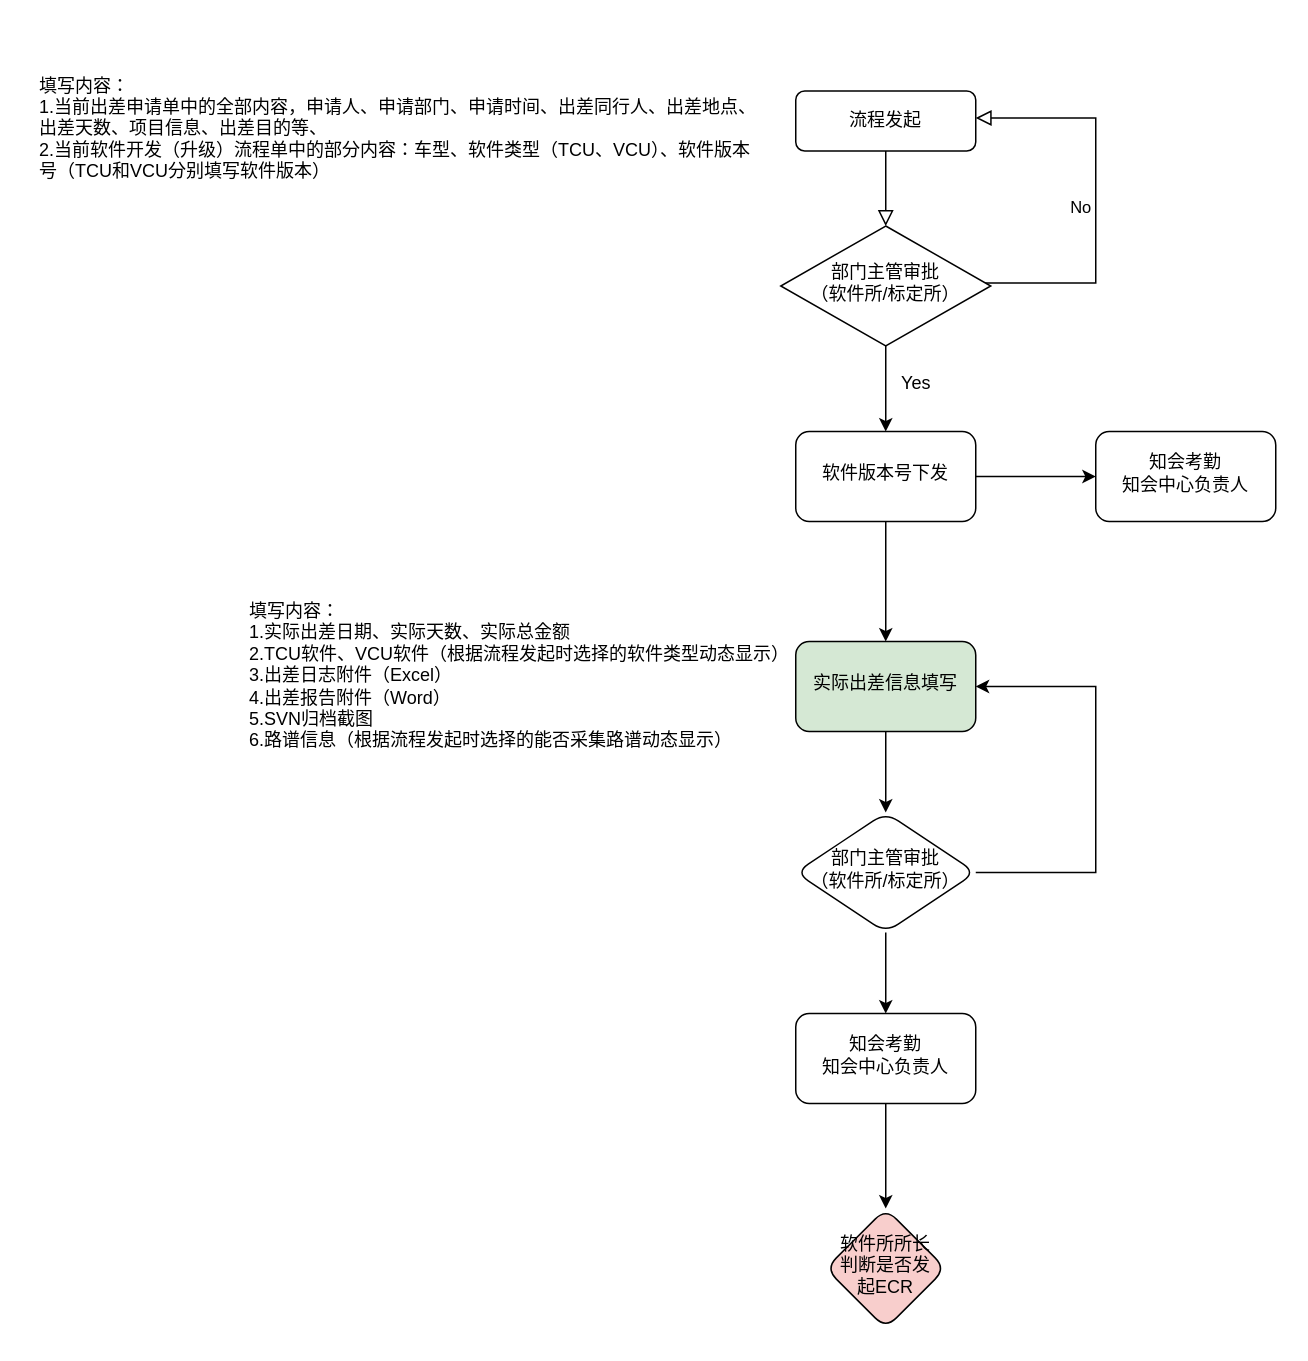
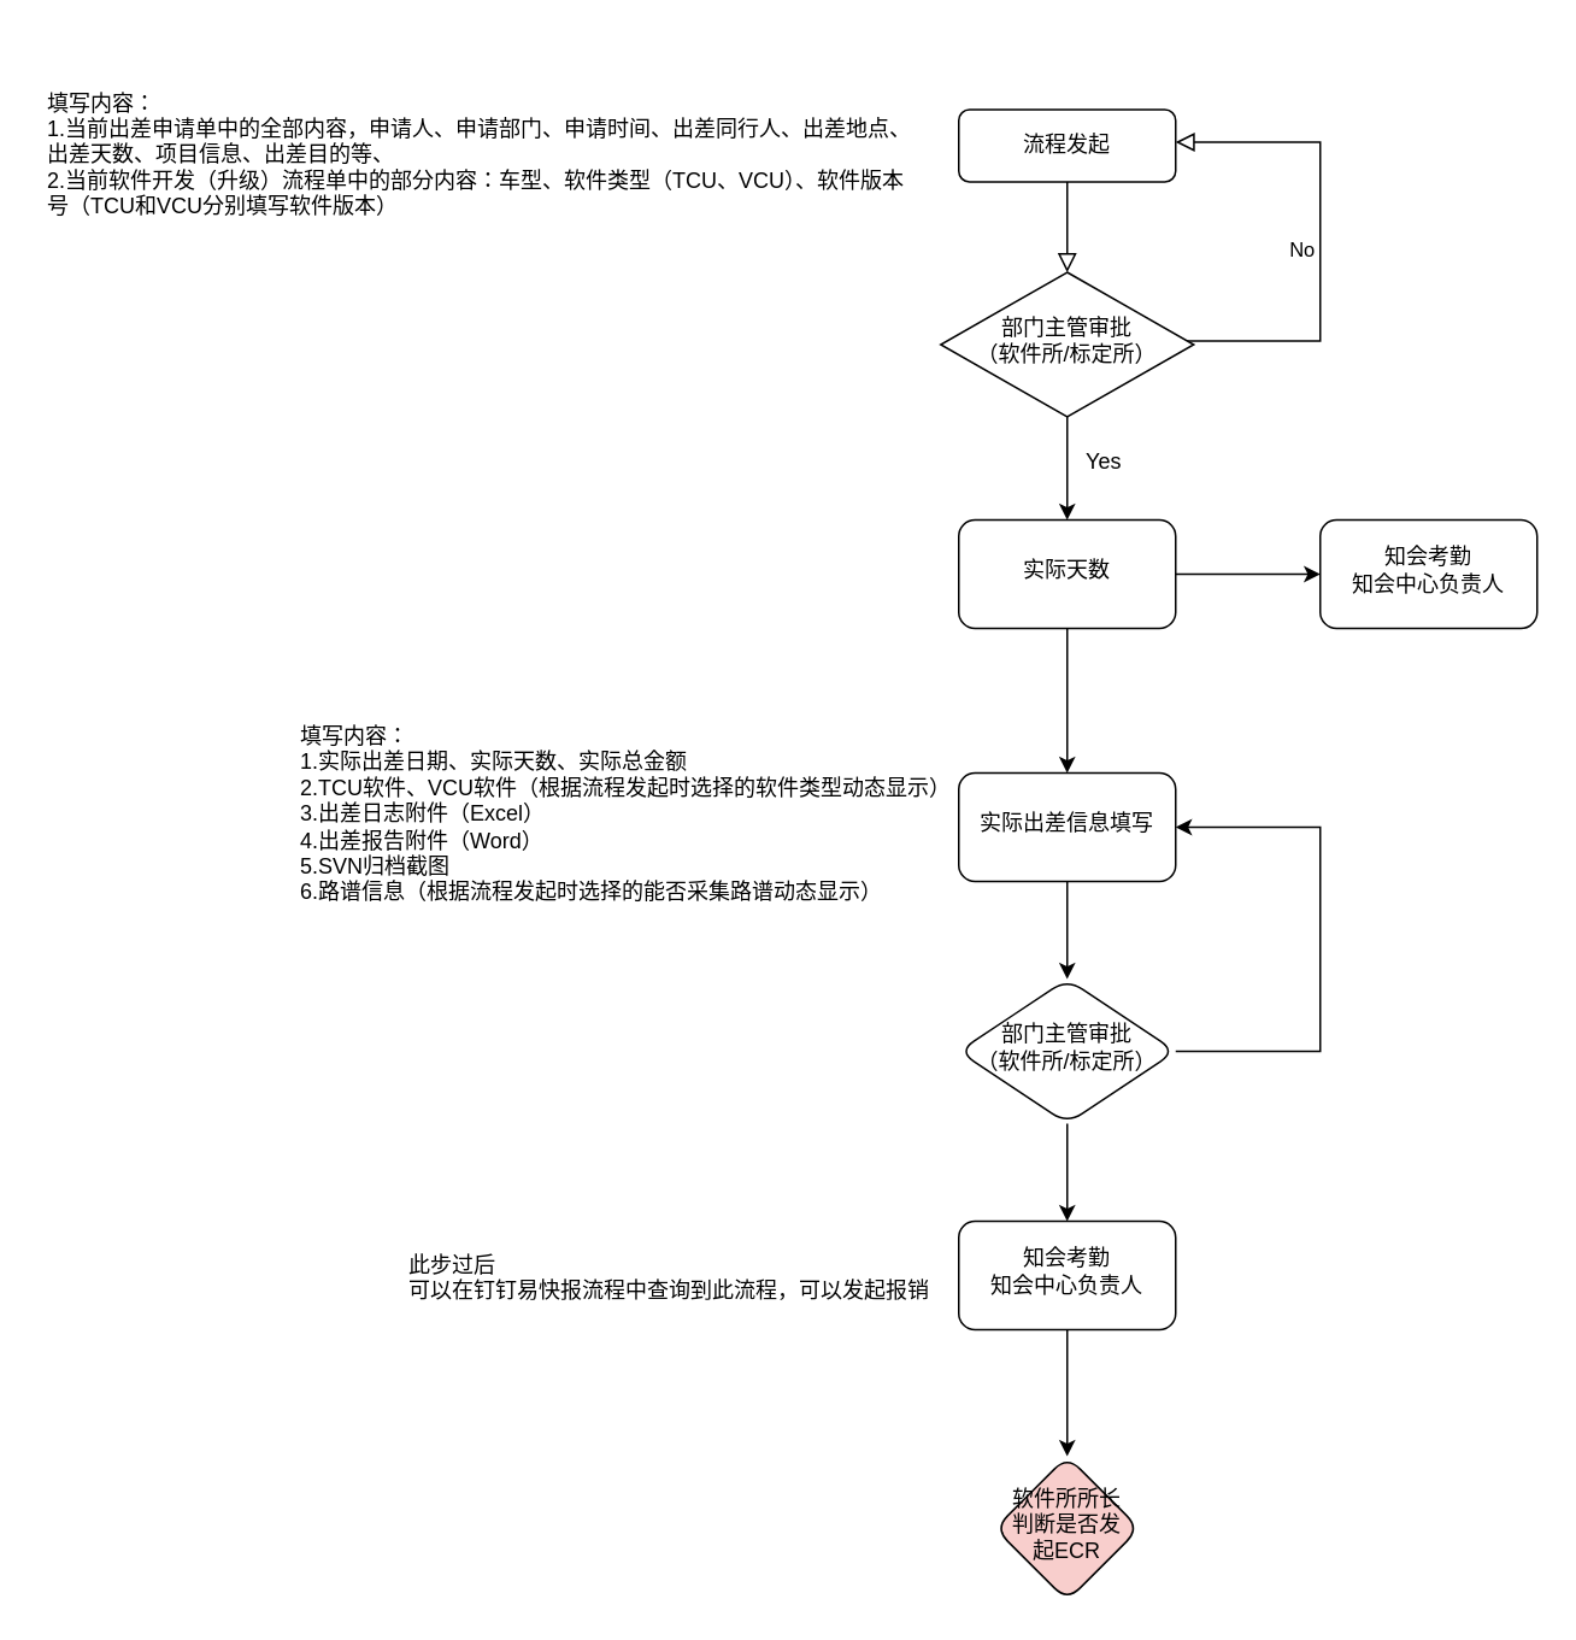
  <mxCell id="0" />
  <mxCell id="1" parent="0" />
  <mxCell id="2" value="" style="rounded=0;html=1;jettySize=auto;orthogonalLoop=1;fontSize=11;endArrow=block;endFill=0;endSize=8;strokeWidth=1;shadow=0;labelBackgroundColor=none;edgeStyle=orthogonalEdgeStyle;" parent="1" source="3" target="6" edge="1"><mxGeometry relative="1" as="geometry" /></mxCell>
  <mxCell id="3" value="流程发起" style="rounded=1;whiteSpace=wrap;html=1;fontSize=12;glass=0;strokeWidth=1;shadow=0;" parent="1" vertex="1"><mxGeometry x="530" y="60" width="120" height="40" as="geometry" /></mxCell>
  <mxCell id="4" value="No" style="edgeStyle=orthogonalEdgeStyle;rounded=0;html=1;jettySize=auto;orthogonalLoop=1;fontSize=11;endArrow=block;endFill=0;endSize=8;strokeWidth=1;shadow=0;labelBackgroundColor=none;entryX=1;entryY=0.5;entryDx=0;entryDy=0;" parent="1" edge="1"><mxGeometry y="10" relative="1" as="geometry"><mxPoint as="offset" /><mxPoint x="640" y="188" as="sourcePoint" /><mxPoint x="650" y="78" as="targetPoint" /><Array as="points"><mxPoint x="730" y="188" /><mxPoint x="730" y="78" /></Array></mxGeometry></mxCell>
  <mxCell id="5" value="" style="edgeStyle=orthogonalEdgeStyle;rounded=0;orthogonalLoop=1;jettySize=auto;html=1;" edge="1" parent="1" source="6" target="10"><mxGeometry relative="1" as="geometry" /></mxCell>
  <mxCell id="6" value="部门主管审批&lt;div&gt;（软件所/标定所）&lt;/div&gt;" style="rhombus;whiteSpace=wrap;html=1;shadow=0;fontFamily=Helvetica;fontSize=12;align=center;strokeWidth=1;spacing=6;spacingTop=-4;" parent="1" vertex="1"><mxGeometry x="520" y="150" width="140" height="80" as="geometry" /></mxCell>
  <mxCell id="7" value="填写内容：&lt;div&gt;1.当前出差申请单中的全部内容，申请人、申请部门、申请时间、出差同行人、出差地点、出差天数、项目信息、出差目的等、&lt;/div&gt;&lt;div&gt;2.当前软件开发（升级）流程单中的部分内容：车型、软件类型（TCU、VCU）、软件版本号（TCU和VCU分别填写软件版本）&lt;/div&gt;" style="text;strokeColor=none;fillColor=none;align=left;verticalAlign=middle;spacingLeft=4;spacingRight=4;overflow=hidden;points=[[0,0.5],[1,0.5]];portConstraint=eastwest;rotatable=0;whiteSpace=wrap;html=1;" vertex="1" parent="1"><mxGeometry x="20" y="20" width="490" height="130" as="geometry" /></mxCell>
  <mxCell id="8" value="" style="edgeStyle=orthogonalEdgeStyle;rounded=0;orthogonalLoop=1;jettySize=auto;html=1;" edge="1" parent="1" source="10" target="12"><mxGeometry relative="1" as="geometry" /></mxCell>
  <mxCell id="9" value="" style="edgeStyle=orthogonalEdgeStyle;rounded=0;orthogonalLoop=1;jettySize=auto;html=1;" edge="1" parent="1" source="10" target="14"><mxGeometry relative="1" as="geometry" /></mxCell>
- <mxCell id="10" value="软件版本号下发" style="rounded=1;whiteSpace=wrap;html=1;shadow=0;strokeWidth=1;spacing=6;spacingTop=-4;" vertex="1" parent="1"><mxGeometry x="530" y="287" width="120" height="60" as="geometry" /></mxCell>
+ <mxCell id="10" value="实际天数" style="rounded=1;whiteSpace=wrap;html=1;shadow=0;strokeWidth=1;spacing=6;spacingTop=-4;" vertex="1" parent="1"><mxGeometry x="530" y="287" width="120" height="60" as="geometry" /></mxCell>
  <mxCell id="11" value="Yes" style="text;html=1;align=center;verticalAlign=middle;resizable=0;points=[];autosize=1;strokeColor=none;fillColor=none;" vertex="1" parent="1"><mxGeometry x="590" y="240" width="40" height="30" as="geometry" /></mxCell>
  <mxCell id="12" value="知会考勤&lt;div&gt;知会中心负责人&lt;/div&gt;" style="whiteSpace=wrap;html=1;rounded=1;shadow=0;strokeWidth=1;spacing=6;spacingTop=-4;" vertex="1" parent="1"><mxGeometry x="730" y="287" width="120" height="60" as="geometry" /></mxCell>
  <mxCell id="13" value="" style="edgeStyle=orthogonalEdgeStyle;rounded=0;orthogonalLoop=1;jettySize=auto;html=1;" edge="1" parent="1" source="14" target="18"><mxGeometry relative="1" as="geometry" /></mxCell>
- <mxCell id="14" value="实际出差信息填写" style="whiteSpace=wrap;html=1;rounded=1;shadow=0;strokeWidth=1;spacing=6;spacingTop=-4;fillColor=#d5e8d4;" vertex="1" parent="1"><mxGeometry x="530" y="427" width="120" height="60" as="geometry" /></mxCell>
+ <mxCell id="14" value="实际出差信息填写" style="whiteSpace=wrap;html=1;rounded=1;shadow=0;strokeWidth=1;spacing=6;spacingTop=-4;" vertex="1" parent="1"><mxGeometry x="530" y="427" width="120" height="60" as="geometry" /></mxCell>
  <mxCell id="15" value="填写内容：&lt;div&gt;1.实际出差日期、实际天数、实际总金额&lt;/div&gt;&lt;div&gt;2.TCU软件、VCU软件（&lt;span style=&quot;background-color: transparent; color: light-dark(rgb(0, 0, 0), rgb(255, 255, 255));&quot;&gt;根据流程发起时选择的软件类型动态显示）&lt;/span&gt;&lt;/div&gt;&lt;div&gt;3.出差日志附件（Excel）&lt;/div&gt;&lt;div&gt;4.出差报告附件（Word）&lt;/div&gt;&lt;div&gt;5.SVN归档截图&lt;/div&gt;&lt;div&gt;6.路谱信息（根据流程发起时选择的能否采集路谱动态显示）&lt;/div&gt;&lt;div&gt;&lt;br&gt;&lt;/div&gt;" style="text;strokeColor=none;fillColor=none;align=left;verticalAlign=middle;spacingLeft=4;spacingRight=4;overflow=hidden;points=[[0,0.5],[1,0.5]];portConstraint=eastwest;rotatable=0;whiteSpace=wrap;html=1;" vertex="1" parent="1"><mxGeometry x="160" y="392" width="380" height="130" as="geometry" /></mxCell>
  <mxCell id="16" value="" style="edgeStyle=orthogonalEdgeStyle;rounded=0;orthogonalLoop=1;jettySize=auto;html=1;" edge="1" parent="1" source="18"><mxGeometry relative="1" as="geometry"><mxPoint x="650" y="457" as="targetPoint" /><Array as="points"><mxPoint x="730" y="581" /><mxPoint x="730" y="457" /></Array></mxGeometry></mxCell>
  <mxCell id="17" value="" style="edgeStyle=orthogonalEdgeStyle;rounded=0;orthogonalLoop=1;jettySize=auto;html=1;" edge="1" parent="1" source="18" target="20"><mxGeometry relative="1" as="geometry" /></mxCell>
  <mxCell id="18" value="部门主管审批&lt;div&gt;（软件所/标定所）&lt;/div&gt;" style="rhombus;whiteSpace=wrap;html=1;rounded=1;shadow=0;strokeWidth=1;spacing=6;spacingTop=-4;" vertex="1" parent="1"><mxGeometry x="530" y="541" width="120" height="80" as="geometry" /></mxCell>
  <mxCell id="19" value="" style="edgeStyle=orthogonalEdgeStyle;rounded=0;orthogonalLoop=1;jettySize=auto;html=1;" edge="1" parent="1" source="20" target="22"><mxGeometry relative="1" as="geometry" /></mxCell>
  <mxCell id="20" value="知会考勤&lt;div&gt;知会中心负责人&lt;/div&gt;" style="whiteSpace=wrap;html=1;rounded=1;shadow=0;strokeWidth=1;spacing=6;spacingTop=-4;" vertex="1" parent="1"><mxGeometry x="530" y="675" width="120" height="60" as="geometry" /></mxCell>
+ <mxCell id="21" value="此步过后&lt;div&gt;可以在钉钉易快报流程中查询到此流程，可以发起报销&lt;br&gt;&lt;div&gt;&lt;br&gt;&lt;div&gt;&lt;br&gt;&lt;/div&gt;&lt;/div&gt;&lt;/div&gt;" style="text;strokeColor=none;fillColor=none;align=left;verticalAlign=middle;spacingLeft=4;spacingRight=4;overflow=hidden;points=[[0,0.5],[1,0.5]];portConstraint=eastwest;rotatable=0;whiteSpace=wrap;html=1;" vertex="1" parent="1"><mxGeometry x="220" y="690" width="300" height="30" as="geometry" /></mxCell>
  <mxCell id="22" value="软件所所长判断是否发起ECR" style="rhombus;whiteSpace=wrap;html=1;rounded=1;shadow=0;strokeWidth=1;spacing=6;spacingTop=-4;fillColor=#f8cecc;" vertex="1" parent="1"><mxGeometry x="550" y="805" width="80" height="80" as="geometry" /></mxCell>
